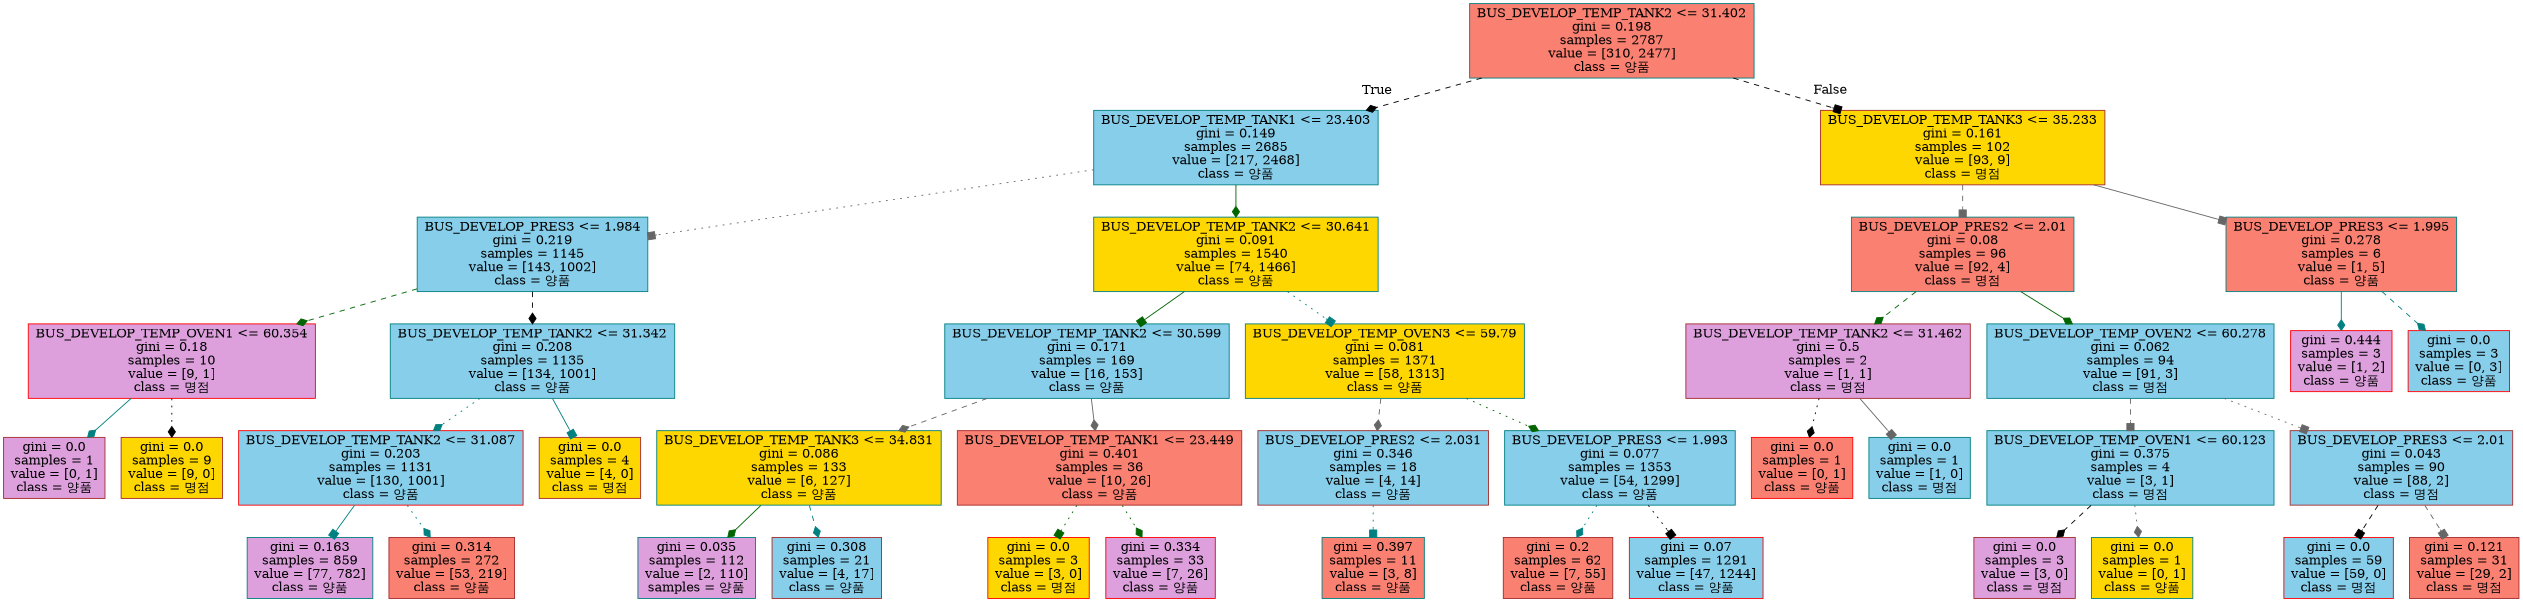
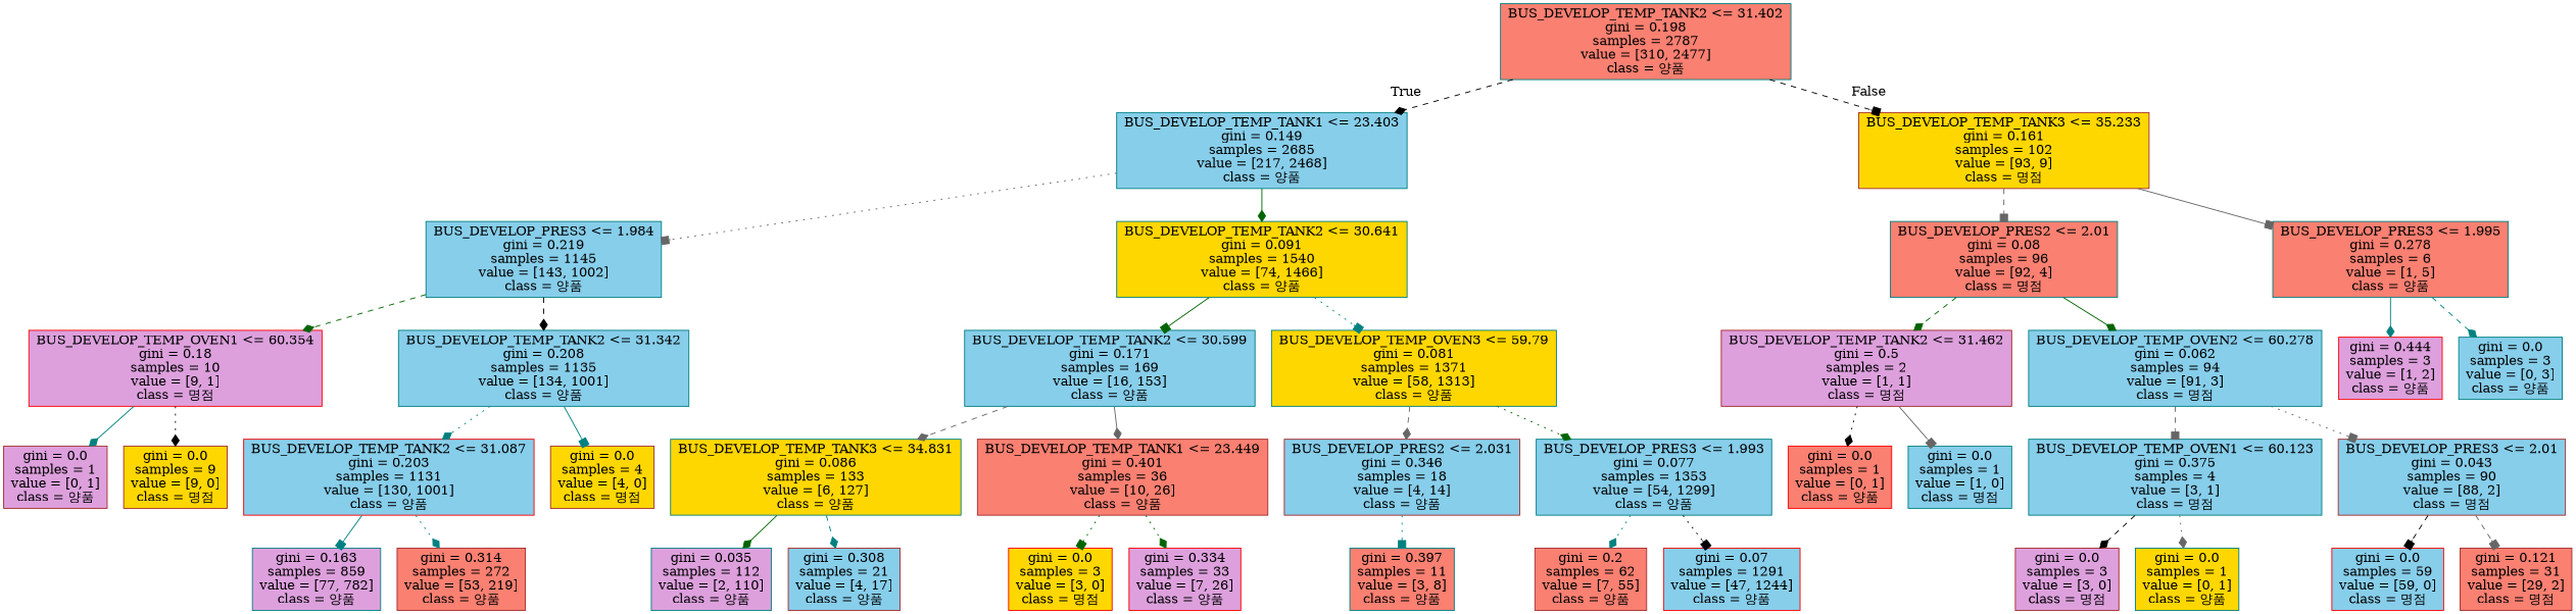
  digraph {
    node [color=teal fillcolor=skyblue shape=box style=filled]
    edge [arrowhead=diamond color=gray40 style=dashed]
    n1 [fillcolor=salmon label="BUS_DEVELOP_TEMP_TANK2 <= 31.402\ngini = 0.198\nsamples = 2787\nvalue = [310, 2477]\nclass = 양품"]
    n2 [label="BUS_DEVELOP_TEMP_TANK1 <= 23.403\ngini = 0.149\nsamples = 2685\nvalue = [217, 2468]\nclass = 양품"]
    n3 [color=brown fillcolor=gold label="BUS_DEVELOP_TEMP_TANK3 <= 35.233\ngini = 0.161\nsamples = 102\nvalue = [93, 9]\nclass = 명점"]
    n4 [label="BUS_DEVELOP_PRES3 <= 1.984\ngini = 0.219\nsamples = 1145\nvalue = [143, 1002]\nclass = 양품"]
    n5 [fillcolor=gold label="BUS_DEVELOP_TEMP_TANK2 <= 30.641\ngini = 0.091\nsamples = 1540\nvalue = [74, 1466]\nclass = 양품"]
    n6 [fillcolor=salmon label="BUS_DEVELOP_PRES2 <= 2.01\ngini = 0.08\nsamples = 96\nvalue = [92, 4]\nclass = 명점"]
    n7 [fillcolor=salmon label="BUS_DEVELOP_PRES3 <= 1.995\ngini = 0.278\nsamples = 6\nvalue = [1, 5]\nclass = 양품"]
    n8 [color=red fillcolor=plum label="BUS_DEVELOP_TEMP_OVEN1 <= 60.354\ngini = 0.18\nsamples = 10\nvalue = [9, 1]\nclass = 명점"]
    n9 [label="BUS_DEVELOP_TEMP_TANK2 <= 31.342\ngini = 0.208\nsamples = 1135\nvalue = [134, 1001]\nclass = 양품"]
    n10 [label="BUS_DEVELOP_TEMP_TANK2 <= 30.599\ngini = 0.171\nsamples = 169\nvalue = [16, 153]\nclass = 양품"]
    n11 [fillcolor=gold label="BUS_DEVELOP_TEMP_OVEN3 <= 59.79\ngini = 0.081\nsamples = 1371\nvalue = [58, 1313]\nclass = 양품"]
    n12 [color=brown fillcolor=plum label="gini = 0.0\nsamples = 1\nvalue = [0, 1]\nclass = 양품"]
    n13 [color=brown fillcolor=gold label="gini = 0.0\nsamples = 9\nvalue = [9, 0]\nclass = 명점"]
    n14 [color=red label="BUS_DEVELOP_TEMP_TANK2 <= 31.087\ngini = 0.203\nsamples = 1131\nvalue = [130, 1001]\nclass = 양품"]
    n15 [color=brown fillcolor=gold label="gini = 0.0\nsamples = 4\nvalue = [4, 0]\nclass = 명점"]
    n16 [fillcolor=plum label="gini = 0.163\nsamples = 859\nvalue = [77, 782]\nclass = 양품"]
    n17 [color=brown fillcolor=salmon label="gini = 0.314\nsamples = 272\nvalue = [53, 219]\nclass = 양품"]
    n18 [fillcolor=gold label="BUS_DEVELOP_TEMP_TANK3 <= 34.831\ngini = 0.086\nsamples = 133\nvalue = [6, 127]\nclass = 양품"]
    n19 [color=brown fillcolor=salmon label="BUS_DEVELOP_TEMP_TANK1 <= 23.449\ngini = 0.401\nsamples = 36\nvalue = [10, 26]\nclass = 양품"]
    n20 [color=brown label="BUS_DEVELOP_PRES2 <= 2.031\ngini = 0.346\nsamples = 18\nvalue = [4, 14]\nclass = 양품"]
    n21 [label="BUS_DEVELOP_PRES3 <= 1.993\ngini = 0.077\nsamples = 1353\nvalue = [54, 1299]\nclass = 양품"]
-   n22 [fillcolor=plum label="gini = 0.035\nsamples = 112\nvalue = [2, 110]\nsamples = 양품"]
+   n22 [fillcolor=plum label="gini = 0.035\nsamples = 112\nvalue = [2, 110]\nclass = 양품"]
    n23 [color=brown label="gini = 0.308\nsamples = 21\nvalue = [4, 17]\nclass = 양품"]
    n24 [color=red fillcolor=gold label="gini = 0.0\nsamples = 3\nvalue = [3, 0]\nclass = 명점"]
    n25 [color=red fillcolor=plum label="gini = 0.334\nsamples = 33\nvalue = [7, 26]\nclass = 양품"]
    n26 [fillcolor=salmon label="gini = 0.397\nsamples = 11\nvalue = [3, 8]\nclass = 양품"]
    n27 [color=brown fillcolor=salmon label="gini = 0.2\nsamples = 62\nvalue = [7, 55]\nclass = 양품"]
    n28 [color=red label="gini = 0.07\nsamples = 1291\nvalue = [47, 1244]\nclass = 양품"]
    n29 [color=brown fillcolor=plum label="BUS_DEVELOP_TEMP_TANK2 <= 31.462\ngini = 0.5\nsamples = 2\nvalue = [1, 1]\nclass = 명점"]
    n30 [label="BUS_DEVELOP_TEMP_OVEN2 <= 60.278\ngini = 0.062\nsamples = 94\nvalue = [91, 3]\nclass = 명점"]
    n31 [color=red fillcolor=plum label="gini = 0.444\nsamples = 3\nvalue = [1, 2]\nclass = 양품"]
-   n32 [color=red label="gini = 0.0\nsamples = 3\nvalue = [0, 3]\nclass = 양품"]
+   n32 [label="gini = 0.0\nsamples = 3\nvalue = [0, 3]\nclass = 양품"]
    n33 [color=red fillcolor=salmon label="gini = 0.0\nsamples = 1\nvalue = [0, 1]\nclass = 양품"]
    n34 [label="gini = 0.0\nsamples = 1\nvalue = [1, 0]\nclass = 명점"]
    n35 [label="BUS_DEVELOP_TEMP_OVEN1 <= 60.123\ngini = 0.375\nsamples = 4\nvalue = [3, 1]\nclass = 명점"]
    n36 [color=brown label="BUS_DEVELOP_PRES3 <= 2.01\ngini = 0.043\nsamples = 90\nvalue = [88, 2]\nclass = 명점"]
    n37 [color=brown fillcolor=plum label="gini = 0.0\nsamples = 3\nvalue = [3, 0]\nclass = 명점"]
    n38 [fillcolor=gold label="gini = 0.0\nsamples = 1\nvalue = [0, 1]\nclass = 양품"]
    n39 [color=red label="gini = 0.0\nsamples = 59\nvalue = [59, 0]\nclass = 명점"]
    n40 [color=brown fillcolor=salmon label="gini = 0.121\nsamples = 31\nvalue = [29, 2]\nclass = 명점"]
    n1 -> n2 [color=black headlabel=True labelangle=45 labeldistance=2.5]
    n1 -> n3 [arrowhead=box color=black headlabel=False labelangle=-45 labeldistance=2.5]
    n2 -> n4 [arrowhead=box style=dotted]
    n2 -> n5 [color=darkgreen style=solid]
    n3 -> n6 [arrowhead=box]
    n3 -> n7 [arrowhead=box style=solid]
    n4 -> n8 [color=darkgreen]
    n4 -> n9 [color=black]
    n5 -> n10 [arrowhead=box color=darkgreen style=solid]
    n5 -> n11 [arrowhead=box color=teal style=dotted]
    n6 -> n29 [color=darkgreen]
    n6 -> n30 [color=darkgreen style=solid]
    n7 -> n31 [color=teal style=solid]
    n7 -> n32 [color=teal]
    n8 -> n12 [color=teal style=solid]
    n8 -> n13 [color=black style=dotted]
    n9 -> n14 [color=teal style=dotted]
    n9 -> n15 [arrowhead=box color=teal style=solid]
    n10 -> n18
    n10 -> n19 [style=solid]
    n11 -> n20
    n11 -> n21 [color=darkgreen style=dotted]
    n14 -> n16 [arrowhead=box color=teal style=solid]
    n14 -> n17 [color=teal style=dotted]
    n18 -> n22 [color=darkgreen style=solid]
    n18 -> n23 [color=teal]
    n19 -> n24 [arrowhead=box color=darkgreen style=dotted]
    n19 -> n25 [color=darkgreen style=dotted]
    n20 -> n26 [arrowhead=box color=teal style=dotted]
    n21 -> n27 [color=teal style=dotted]
    n21 -> n28 [arrowhead=box color=black style=dotted]
    n29 -> n33 [color=black style=dotted]
    n29 -> n34 [arrowhead=box style=solid]
    n30 -> n35 [arrowhead=box]
    n30 -> n36 [arrowhead=box style=dotted]
    n35 -> n37 [color=black]
    n35 -> n38 [style=dotted]
    n36 -> n39 [arrowhead=box color=black]
    n36 -> n40 [arrowhead=box]
  }
